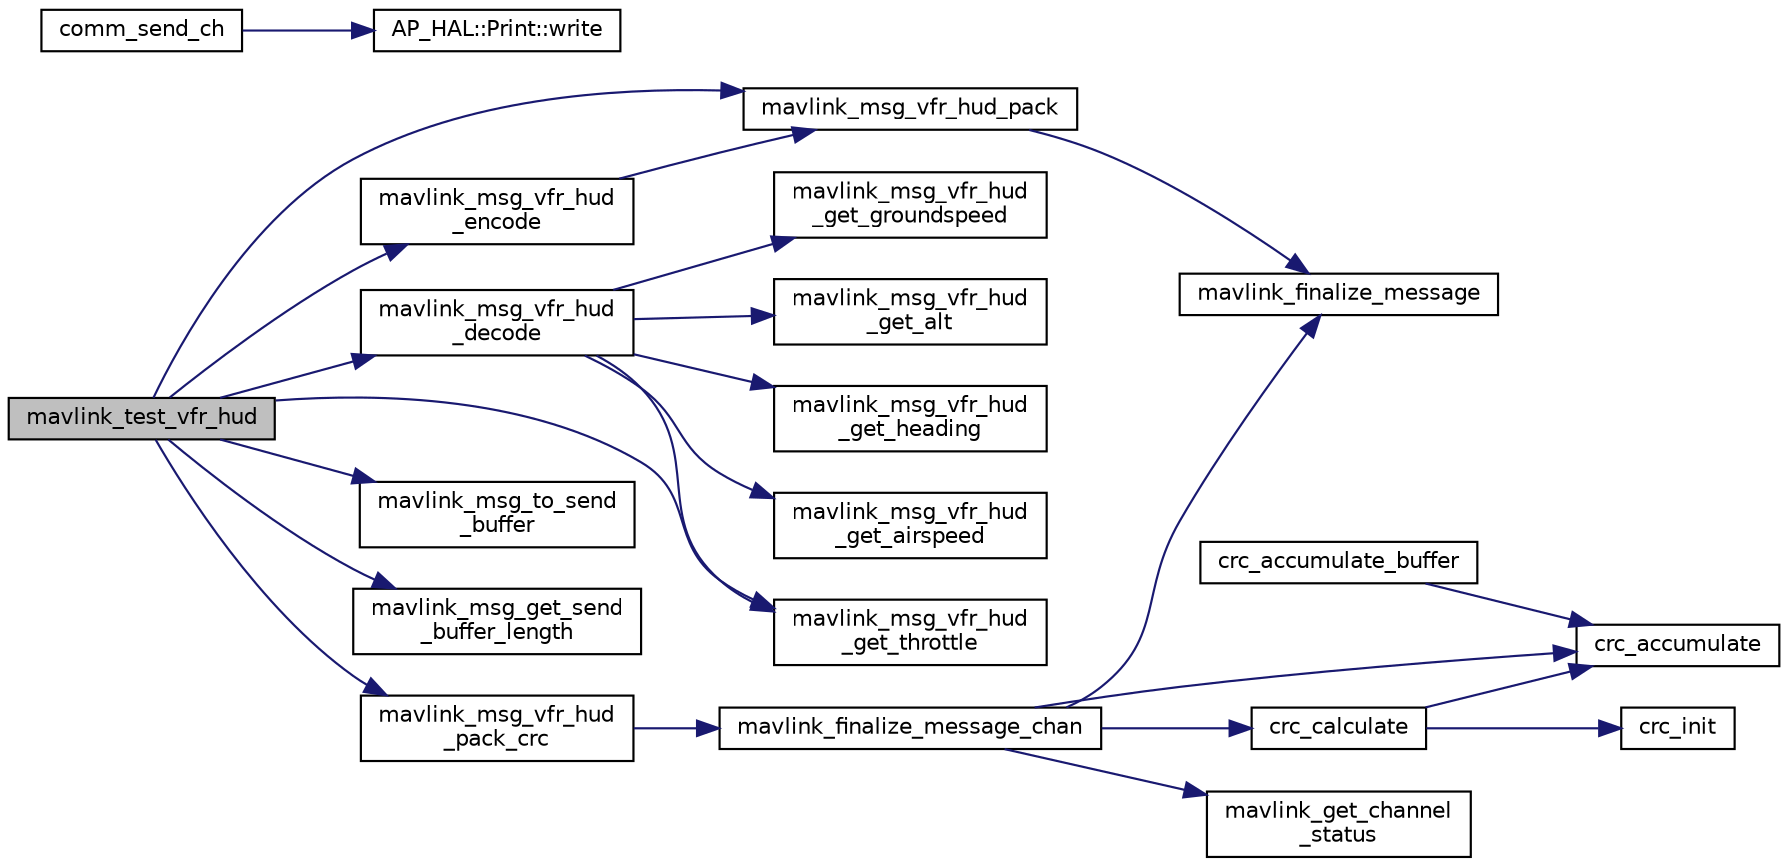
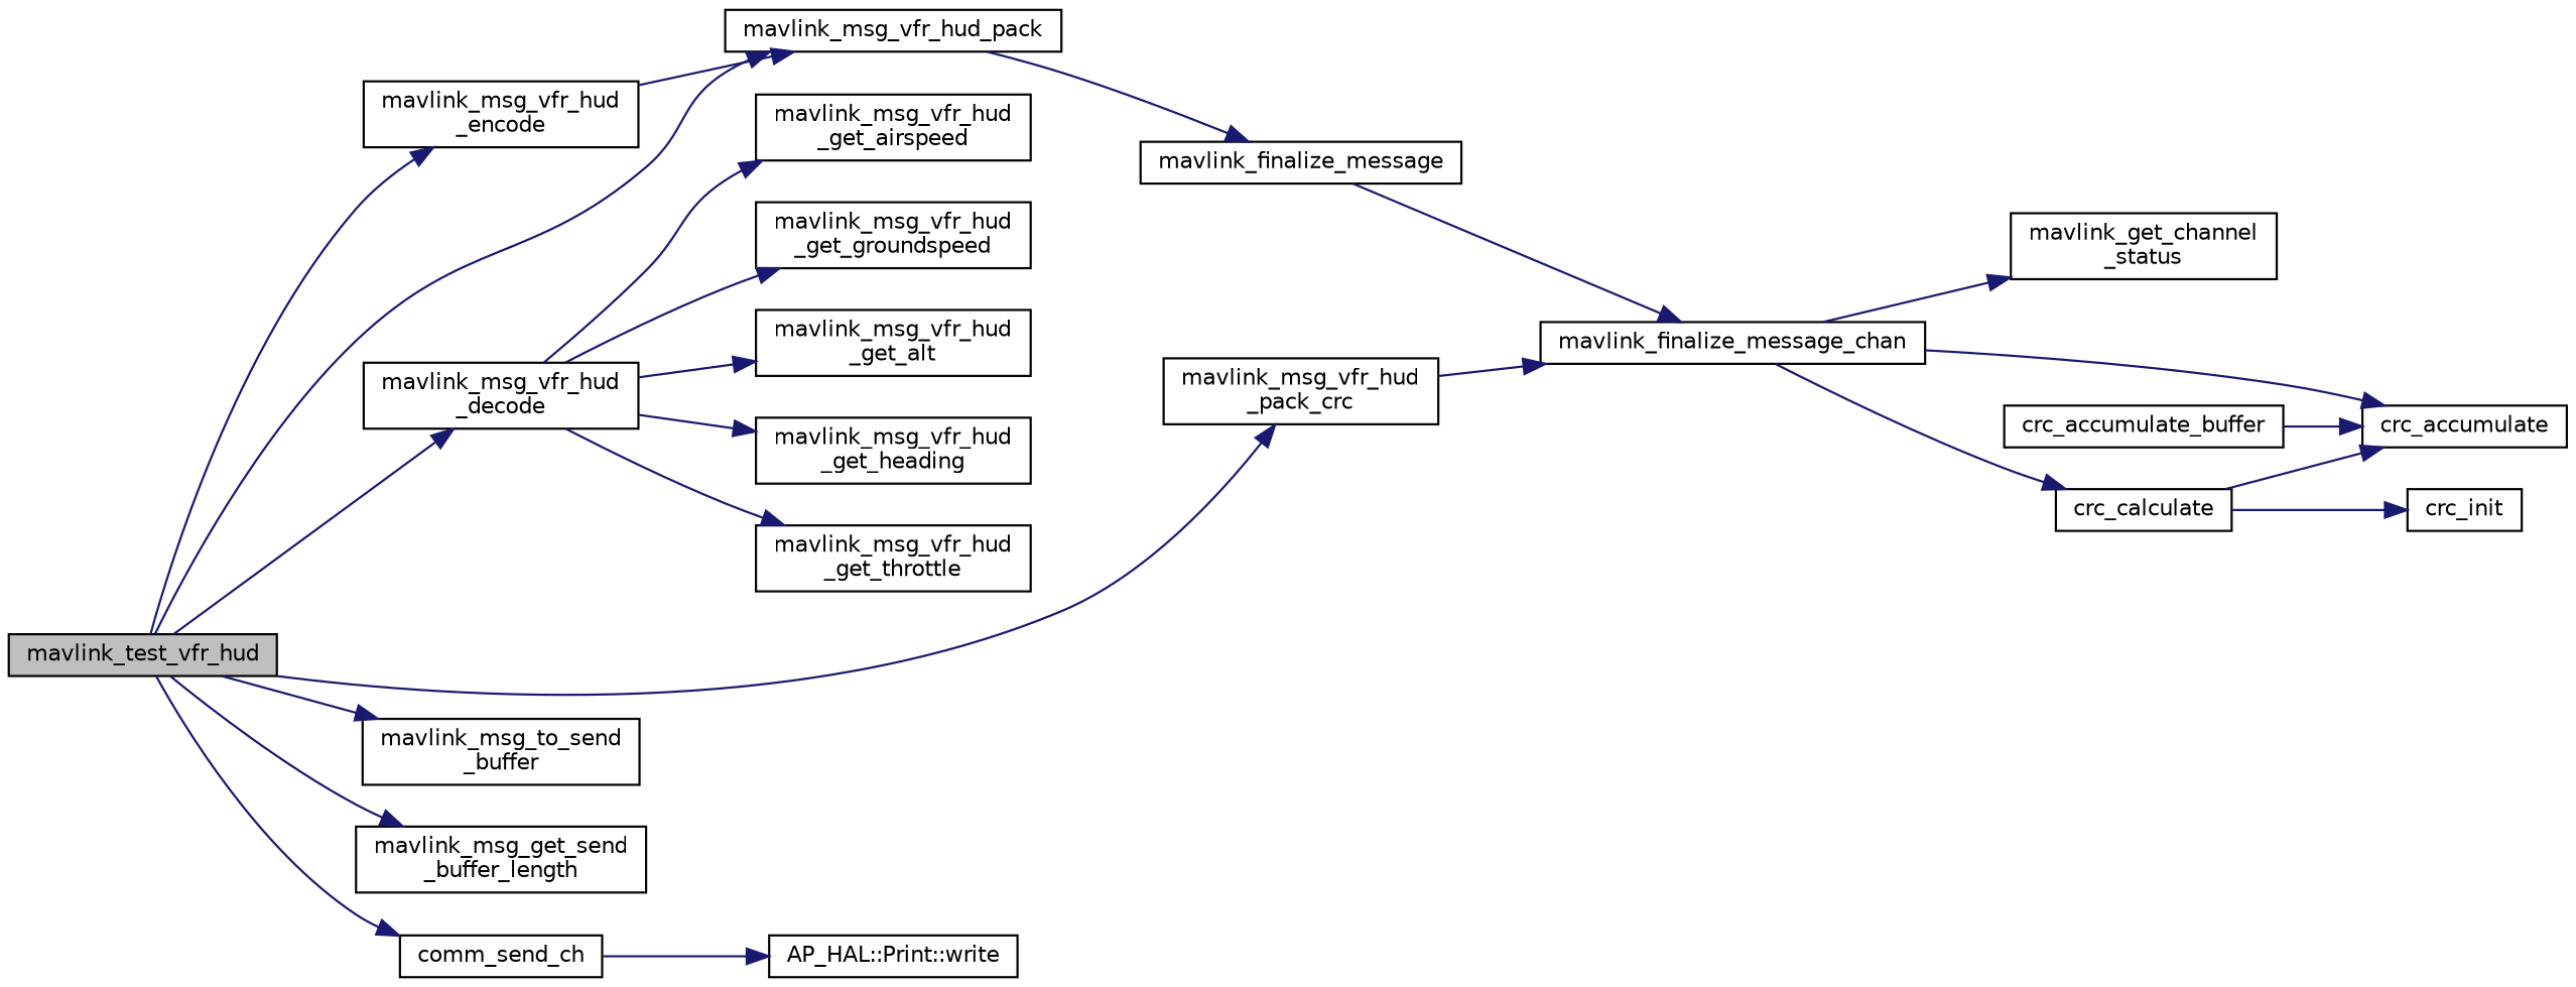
  digraph {
    rankdir=LR
    node [color=black fillcolor=white fontname=Helvetica fontsize=10 shape=record style=filled]
    edge [color=midnightblue fontname=Helvetica fontsize=10 labelfontname=Helvetica labelfontsize=10 style=solid]
    n1 [fillcolor=grey75 fontcolor=black height=0.2 label=mavlink_test_vfr_hud width=0.4]
    n2 [height=0.2 label="mavlink_msg_vfr_hud\l_encode" width=0.4]
    n3 [height=0.2 label=mavlink_msg_vfr_hud_pack width=0.4]
    n4 [height=0.2 label="mavlink_msg_vfr_hud\l_decode" width=0.4]
    n5 [height=0.2 label="mavlink_msg_vfr_hud\l_pack_crc" width=0.4]
    n6 [height=0.2 label="mavlink_msg_to_send\l_buffer" width=0.4]
    n7 [height=0.2 label="mavlink_msg_get_send\l_buffer_length" width=0.4]
    n8 [height=0.2 label=comm_send_ch width=0.4]
    n9 [height=0.2 label=mavlink_finalize_message width=0.4]
    n10 [height=0.2 label="mavlink_msg_vfr_hud\l_get_airspeed" width=0.4]
    n11 [height=0.2 label="mavlink_msg_vfr_hud\l_get_groundspeed" width=0.4]
    n12 [height=0.2 label="mavlink_msg_vfr_hud\l_get_alt" width=0.4]
    n13 [height=0.2 label="mavlink_msg_vfr_hud\l_get_heading" width=0.4]
    n14 [height=0.2 label="mavlink_msg_vfr_hud\l_get_throttle" width=0.4]
    n15 [height=0.2 label=mavlink_finalize_message_chan width=0.4]
    n16 [height=0.2 label="AP_HAL::Print::write" width=0.4]
    n17 [height=0.2 label="mavlink_get_channel\l_status" width=0.4]
    n18 [height=0.2 label=crc_calculate width=0.4]
    n19 [height=0.2 label=crc_accumulate width=0.4]
    n20 [height=0.2 label=crc_init width=0.4]
    n21 [height=0.2 label=crc_accumulate_buffer width=0.4]
    n1 -> n2
    n1 -> n3
    n1 -> n4
    n1 -> n5
    n1 -> n6
    n1 -> n7
-   n1 -> n14
+   n1 -> n8
    n2 -> n3
    n3 -> n9
    n4 -> n10
    n4 -> n11
    n4 -> n12
    n4 -> n13
    n4 -> n14
    n5 -> n15
    n8 -> n16
-   n15 -> n9
+   n9 -> n15
    n15 -> n17
    n15 -> n18
    n15 -> n19
    n18 -> n19
    n18 -> n20
    n21 -> n19
  }
